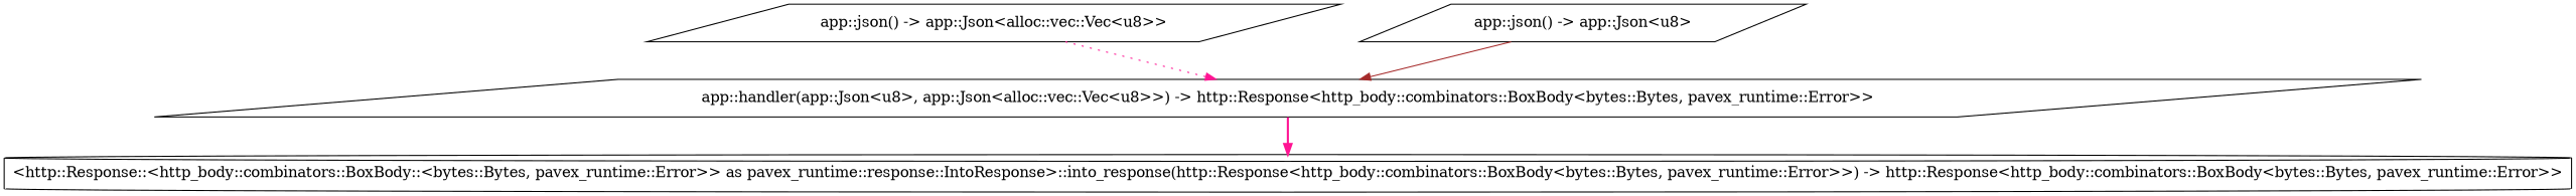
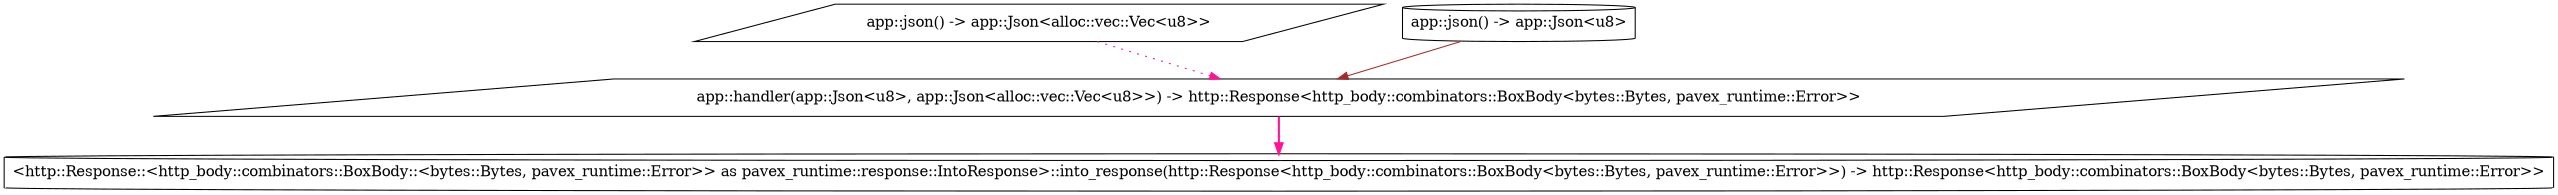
  digraph {
    node [shape=parallelogram]
    edge [color=deeppink]
    n1 [label="app::handler(app::Json<u8>, app::Json<alloc::vec::Vec<u8>>) -> http::Response<http_body::combinators::BoxBody<bytes::Bytes, pavex_runtime::Error>>"]
    n2 [label="<http::Response::<http_body::combinators::BoxBody::<bytes::Bytes, pavex_runtime::Error>> as pavex_runtime::response::IntoResponse>::into_response(http::Response<http_body::combinators::BoxBody<bytes::Bytes, pavex_runtime::Error>>) -> http::Response<http_body::combinators::BoxBody<bytes::Bytes, pavex_runtime::Error>>" shape=cylinder]
    n3 [label="app::json() -> app::Json<alloc::vec::Vec<u8>>"]
-   n4 [label="app::json() -> app::Json<u8>"]
+   n4 [label="app::json() -> app::Json<u8>" shape=cylinder]
    n1 -> n2 [style=bold]
    n3 -> n1 [style=dotted]
    n4 -> n1 [color=brown style=solid]
  }
